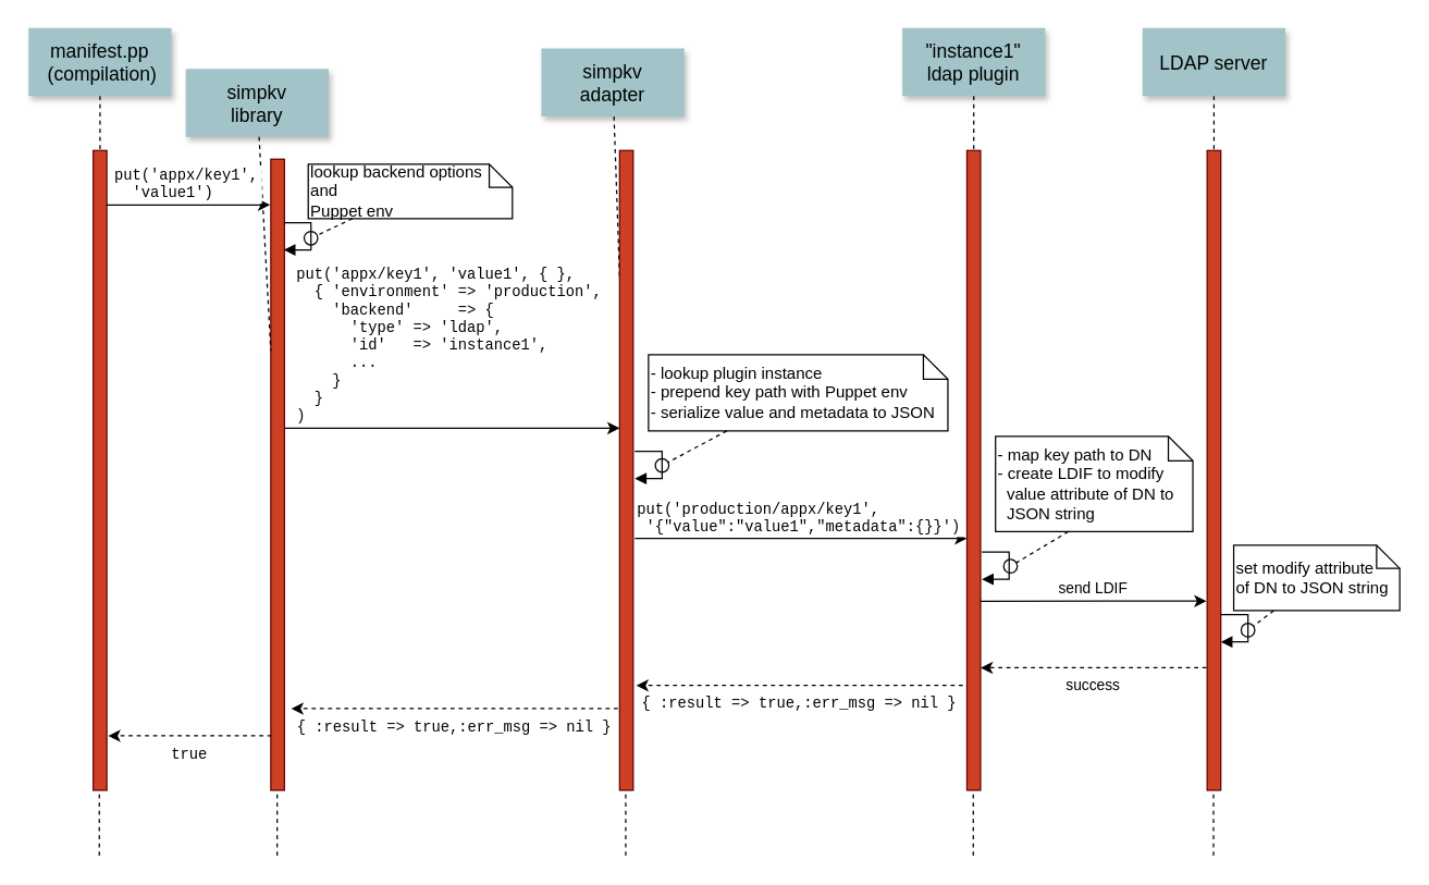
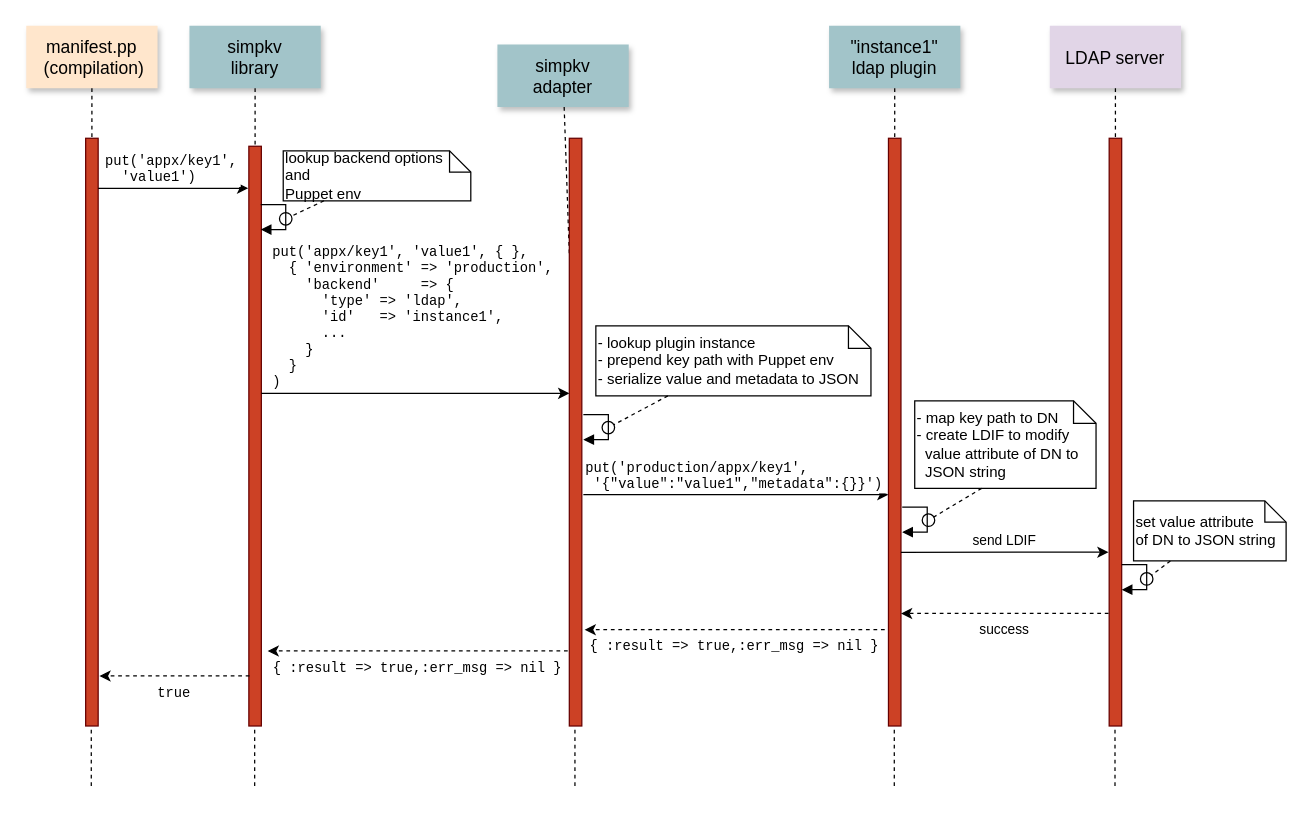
  <mxCell id="0" />
  <mxCell id="1" parent="0" />
  <mxCell id="2" value="" style="group" parent="1" vertex="1" connectable="0"><mxGeometry x="20.5" y="20" width="1007.5" height="608" as="geometry" /></mxCell>
  <mxCell id="3" value="" style="fillColor=#CC4125;strokeColor=#660000" parent="2" vertex="1"><mxGeometry x="47.5" y="90" width="10" height="470" as="geometry" /></mxCell>
- <mxCell id="4" value="manifest.pp&#10; (compilation)" style="shadow=1;fillColor=#A2C4C9;strokeColor=none;fontSize=14;" parent="2" vertex="1"><mxGeometry width="105" height="50" as="geometry" /></mxCell>
+ <mxCell id="4" value="manifest.pp&#10; (compilation)" style="shadow=1;fillColor=#ffe6cc;strokeColor=none;fontSize=14;" parent="2" vertex="1"><mxGeometry width="105" height="50" as="geometry" /></mxCell>
  <mxCell id="5" value="" style="fillColor=#CC4125;strokeColor=#660000" parent="2" vertex="1"><mxGeometry x="178" y="96.39" width="10" height="463.61" as="geometry" /></mxCell>
- <mxCell id="6" value="simpkv&#10;library" style="shadow=1;fillColor=#A2C4C9;strokeColor=none;fontSize=14;" parent="2" vertex="1"><mxGeometry x="115.5" y="30" width="105" height="50" as="geometry" /></mxCell>
+ <mxCell id="6" value="simpkv&#10;library" style="shadow=1;fillColor=#A2C4C9;strokeColor=none;fontSize=14;" parent="2" vertex="1"><mxGeometry x="130.5" width="105" height="50" as="geometry" /></mxCell>
  <mxCell id="7" value="" style="edgeStyle=none;endArrow=none;dashed=1" parent="2" source="6" target="5" edge="1"><mxGeometry x="-164.5" y="-60" width="100" height="100" as="geometry"><mxPoint x="182.759" y="50" as="sourcePoint" /><mxPoint x="183.076" y="105" as="targetPoint" /></mxGeometry></mxCell>
  <mxCell id="8" value="put('appx/key1',&#10;  'value1')" style="edgeStyle=elbowEdgeStyle;elbow=vertical;verticalLabelPosition=top;verticalAlign=bottom;fontFamily=Courier New;align=left;" parent="2" edge="1"><mxGeometry x="-152.5" y="-60" width="100" height="100" as="geometry"><mxPoint x="57.5" y="130" as="sourcePoint" /><mxPoint x="177.5" y="130" as="targetPoint" /><mxPoint x="-56" as="offset" /></mxGeometry></mxCell>
  <mxCell id="9" value="simpkv&#10;adapter" style="shadow=1;fillColor=#A2C4C9;strokeColor=none;fontSize=14;" parent="2" vertex="1"><mxGeometry x="376.784" y="15" width="105" height="50" as="geometry" /></mxCell>
  <mxCell id="10" value="" style="edgeStyle=none;endArrow=none;dashed=1;" parent="2" source="9" target="11" edge="1"><mxGeometry x="361.543" y="210" width="100" height="100" as="geometry"><mxPoint x="439.043" y="160.0" as="sourcePoint" /><mxPoint x="439.043" y="180.0" as="targetPoint" /></mxGeometry></mxCell>
  <mxCell id="11" value="" style="fillColor=#CC4125;strokeColor=#660000" parent="2" vertex="1"><mxGeometry x="434.28" y="90" width="10" height="470" as="geometry" /></mxCell>
  <mxCell id="12" value="put('appx/key1', 'value1', { }, &#10;  { 'environment' =&gt; 'production',&#10;    'backend'     =&gt; {&#10;      'type' =&gt; 'ldap',&#10;      'id'   =&gt; 'instance1',&#10;      ...&#10;    }&#10;  }&#10;)" style="edgeStyle=elbowEdgeStyle;elbow=vertical;verticalLabelPosition=top;verticalAlign=bottom;align=left;exitX=1;exitY=0.5;exitDx=0;exitDy=0;entryX=-0.396;entryY=0.436;entryDx=0;entryDy=0;entryPerimeter=0;fontFamily=Courier New;" parent="2" edge="1"><mxGeometry x="-164.5" y="-106" width="100" height="100" as="geometry"><mxPoint x="188" y="294" as="sourcePoint" /><mxPoint x="434.28" y="293.5" as="targetPoint" /><Array as="points" /><mxPoint x="-116" as="offset" /></mxGeometry></mxCell>
  <mxCell id="13" value="" style="fillColor=#CC4125;strokeColor=#660000" parent="2" vertex="1"><mxGeometry x="689.5" y="90" width="10" height="470" as="geometry" /></mxCell>
  <mxCell id="14" value="&quot;instance1&quot;&#10;ldap plugin" style="shadow=1;fillColor=#A2C4C9;strokeColor=none;fontSize=14;" parent="2" vertex="1"><mxGeometry x="642" width="105" height="50" as="geometry" /></mxCell>
  <mxCell id="15" value="" style="edgeStyle=none;endArrow=none;dashed=1" parent="2" source="14" target="13" edge="1"><mxGeometry x="633.988" y="115.0" width="100" height="100" as="geometry"><mxPoint x="694.153" y="50" as="sourcePoint" /><mxPoint x="694.153" y="200" as="targetPoint" /></mxGeometry></mxCell>
- <mxCell id="16" value="LDAP server" style="shadow=1;fillColor=#A2C4C9;strokeColor=none;fontSize=14;" parent="2" vertex="1"><mxGeometry x="818.5" width="105" height="50" as="geometry" /></mxCell>
+ <mxCell id="16" value="LDAP server" style="shadow=1;fillColor=#e1d5e7;strokeColor=none;fontSize=14;" parent="2" vertex="1"><mxGeometry x="818.5" width="105" height="50" as="geometry" /></mxCell>
  <mxCell id="17" value="" style="edgeStyle=none;endArrow=none;dashed=1" parent="2" source="16" target="18" edge="1"><mxGeometry x="795.835" y="105" width="100" height="100" as="geometry"><mxPoint x="870.759" y="50" as="sourcePoint" /><mxPoint x="871.076" y="105" as="targetPoint" /></mxGeometry></mxCell>
  <mxCell id="18" value="" style="fillColor=#CC4125;strokeColor=#660000" parent="2" vertex="1"><mxGeometry x="866" y="90" width="10" height="470" as="geometry" /></mxCell>
  <mxCell id="19" value="put('production/appx/key1',&#10; '{&quot;value&quot;:&quot;value1&quot;,&quot;metadata&quot;:{}}')" style="edgeStyle=elbowEdgeStyle;elbow=vertical;verticalLabelPosition=top;verticalAlign=bottom;fontFamily=Courier New;align=left;" parent="2" edge="1"><mxGeometry x="-164.5" y="-106" width="100" height="100" as="geometry"><mxPoint x="445.5" y="375" as="sourcePoint" /><mxPoint x="689.5" y="375" as="targetPoint" /><Array as="points"><mxPoint x="519.5" y="375" /></Array><mxPoint x="-122" as="offset" /></mxGeometry></mxCell>
  <mxCell id="20" value="{ :result =&gt; true,:err_msg =&gt; nil }" style="edgeStyle=elbowEdgeStyle;elbow=vertical;dashed=1;verticalLabelPosition=bottom;verticalAlign=top;fontFamily=Courier New;" parent="2" edge="1"><mxGeometry x="212" y="432" width="100" height="100" as="geometry"><mxPoint x="433" y="500" as="sourcePoint" /><mxPoint x="193" y="500" as="targetPoint" /><Array as="points"><mxPoint x="255" y="500" /></Array></mxGeometry></mxCell>
  <mxCell id="21" value="" style="edgeStyle=elbowEdgeStyle;elbow=horizontal;endArrow=none;dashed=1" parent="2" source="4" target="3" edge="1"><mxGeometry x="77.5" y="250" width="100" height="100" as="geometry"><mxPoint x="77.5" y="350" as="sourcePoint" /><mxPoint x="177.5" y="250" as="targetPoint" /></mxGeometry></mxCell>
  <mxCell id="22" value="send LDIF" style="edgeStyle=elbowEdgeStyle;elbow=vertical;verticalLabelPosition=top;verticalAlign=bottom;" parent="2" edge="1"><mxGeometry x="569.5" y="391.736" width="100" height="100" as="geometry"><mxPoint x="699.5" y="421.13" as="sourcePoint" /><mxPoint x="865.5" y="421" as="targetPoint" /><Array as="points" /></mxGeometry></mxCell>
  <mxCell id="23" value="success" style="edgeStyle=elbowEdgeStyle;elbow=vertical;dashed=1;verticalLabelPosition=bottom;verticalAlign=top" parent="2" edge="1"><mxGeometry x="579.5" y="450.653" width="100" height="100" as="geometry"><mxPoint x="865.5" y="470" as="sourcePoint" /><mxPoint x="699.5" y="470.047" as="targetPoint" /><Array as="points" /></mxGeometry></mxCell>
  <mxCell id="24" value="lookup backend options and&#10;Puppet env" style="shape=note;align=left;whiteSpace=wrap;fontSize=12;size=17;" parent="2" vertex="1"><mxGeometry x="205.5" y="100" width="150" height="40" as="geometry" /></mxCell>
  <mxCell id="25" value="" style="edgeStyle=none;endArrow=none;dashed=1" parent="2" source="24" target="27" edge="1"><mxGeometry x="865.5" y="159" width="100" height="100" as="geometry"><mxPoint x="232.574" y="159" as="sourcePoint" /><mxPoint x="965.5" y="159" as="targetPoint" /></mxGeometry></mxCell>
  <mxCell id="26" value="" style="edgeStyle=none;endArrow=none;dashed=1;entryX=0.25;entryY=1;entryDx=0;entryDy=0;" parent="2" edge="1"><mxGeometry x="214.231" y="446.697" width="100" height="100" as="geometry"><mxPoint x="182.66" y="608" as="sourcePoint" /><mxPoint x="182.66" y="560.0" as="targetPoint" /></mxGeometry></mxCell>
  <mxCell id="27" value="" style="ellipse;fillColor=none" parent="2" vertex="1"><mxGeometry x="202.5" y="149.394" width="10.0" height="10" as="geometry" /></mxCell>
  <mxCell id="28" value="" style="edgeStyle=orthogonalEdgeStyle;html=1;align=left;spacingLeft=2;endArrow=block;rounded=0;entryX=1;entryY=0;" parent="2" edge="1"><mxGeometry relative="1" as="geometry"><mxPoint x="187.5" y="143" as="sourcePoint" /><Array as="points"><mxPoint x="207.5" y="143" /></Array><mxPoint x="187.5" y="163" as="targetPoint" /></mxGeometry></mxCell>
  <mxCell id="29" value="- lookup plugin instance&#10;- prepend key path with Puppet env&#10;- serialize value and metadata to JSON" style="shape=note;align=left;whiteSpace=wrap;fontSize=12;size=18;" parent="2" vertex="1"><mxGeometry x="455.5" y="240" width="220" height="56" as="geometry" /></mxCell>
  <mxCell id="30" value="" style="edgeStyle=none;endArrow=none;dashed=1" parent="2" source="29" target="31" edge="1"><mxGeometry x="1113.5" y="347" width="100" height="100" as="geometry"><mxPoint x="480.574" y="347" as="sourcePoint" /><mxPoint x="1213.5" y="347" as="targetPoint" /></mxGeometry></mxCell>
  <mxCell id="31" value="" style="ellipse;fillColor=none" parent="2" vertex="1"><mxGeometry x="460.5" y="316.394" width="10.0" height="10" as="geometry" /></mxCell>
  <mxCell id="32" value="" style="edgeStyle=orthogonalEdgeStyle;html=1;align=left;spacingLeft=2;endArrow=block;rounded=0;entryX=1;entryY=0;" parent="2" edge="1"><mxGeometry relative="1" as="geometry"><mxPoint x="445.5" y="311" as="sourcePoint" /><Array as="points"><mxPoint x="465.5" y="311" /></Array><mxPoint x="445.5" y="331" as="targetPoint" /></mxGeometry></mxCell>
  <mxCell id="33" value="- map key path to DN&#10;- create LDIF to modify&#10;  value attribute of DN to&#10;  JSON string" style="shape=note;align=left;whiteSpace=wrap;fontSize=12;size=18;" parent="2" vertex="1"><mxGeometry x="710.5" y="300" width="145" height="70" as="geometry" /></mxCell>
  <mxCell id="34" value="" style="ellipse;fillColor=none" parent="2" vertex="1"><mxGeometry x="716.5" y="390.394" width="10.0" height="10" as="geometry" /></mxCell>
  <mxCell id="35" value="" style="edgeStyle=orthogonalEdgeStyle;html=1;align=left;spacingLeft=2;endArrow=block;rounded=0;entryX=1;entryY=0;" parent="2" edge="1"><mxGeometry relative="1" as="geometry"><mxPoint x="700.5" y="385" as="sourcePoint" /><Array as="points"><mxPoint x="720.5" y="385" /></Array><mxPoint x="700.5" y="405" as="targetPoint" /></mxGeometry></mxCell>
  <mxCell id="36" value="" style="edgeStyle=none;endArrow=none;dashed=1" parent="2" edge="1"><mxGeometry x="1372.28" y="421" width="100" height="100" as="geometry"><mxPoint x="763.98" y="370" as="sourcePoint" /><mxPoint x="725.5" y="393" as="targetPoint" /></mxGeometry></mxCell>
- <mxCell id="37" value="set modify attribute&#10;of DN to JSON string" style="shape=note;align=left;whiteSpace=wrap;fontSize=12;size=17;" parent="2" vertex="1"><mxGeometry x="885.5" y="380" width="122" height="48" as="geometry" /></mxCell>
+ <mxCell id="37" value="set value attribute&#10;of DN to JSON string" style="shape=note;align=left;whiteSpace=wrap;fontSize=12;size=17;" parent="2" vertex="1"><mxGeometry x="885.5" y="380" width="122" height="48" as="geometry" /></mxCell>
  <mxCell id="38" value="" style="edgeStyle=none;endArrow=none;dashed=1" parent="2" source="37" target="39" edge="1"><mxGeometry x="1554" y="447" width="100" height="100" as="geometry"><mxPoint x="921.074" y="447" as="sourcePoint" /><mxPoint x="1654" y="447" as="targetPoint" /></mxGeometry></mxCell>
  <mxCell id="39" value="" style="ellipse;fillColor=none" parent="2" vertex="1"><mxGeometry x="891" y="437.394" width="10.0" height="10" as="geometry" /></mxCell>
  <mxCell id="40" value="" style="edgeStyle=orthogonalEdgeStyle;html=1;align=left;spacingLeft=2;endArrow=block;rounded=0;entryX=1;entryY=0;" parent="2" edge="1"><mxGeometry relative="1" as="geometry"><mxPoint x="876" y="431" as="sourcePoint" /><Array as="points"><mxPoint x="896" y="431" /></Array><mxPoint x="876" y="451" as="targetPoint" /></mxGeometry></mxCell>
  <mxCell id="41" value="{ :result =&gt; true,:err_msg =&gt; nil }" style="edgeStyle=elbowEdgeStyle;elbow=vertical;dashed=1;verticalLabelPosition=bottom;verticalAlign=top;fontFamily=Courier New;" parent="2" edge="1"><mxGeometry x="465.5" y="415" width="100" height="100" as="geometry"><mxPoint x="686.5" y="483" as="sourcePoint" /><mxPoint x="446.5" y="483" as="targetPoint" /><Array as="points"><mxPoint x="508.5" y="483" /></Array></mxGeometry></mxCell>
  <mxCell id="42" value="true" style="edgeStyle=elbowEdgeStyle;elbow=vertical;dashed=1;verticalLabelPosition=bottom;verticalAlign=top;fontFamily=Courier New;" parent="2" edge="1"><mxGeometry x="-119" y="500.653" width="100" height="100" as="geometry"><mxPoint x="178.5" y="520" as="sourcePoint" /><mxPoint x="58.5" y="520" as="targetPoint" /><Array as="points" /></mxGeometry></mxCell>
  <mxCell id="43" value="" style="edgeStyle=none;endArrow=none;dashed=1;entryX=0.25;entryY=1;entryDx=0;entryDy=0;" parent="2" edge="1"><mxGeometry x="83.571" y="446.697" width="100" height="100" as="geometry"><mxPoint x="52" y="608" as="sourcePoint" /><mxPoint x="52" y="560" as="targetPoint" /></mxGeometry></mxCell>
  <mxCell id="44" value="" style="edgeStyle=none;endArrow=none;dashed=1;entryX=0.25;entryY=1;entryDx=0;entryDy=0;" parent="2" edge="1"><mxGeometry x="470.351" y="446.697" width="100" height="100" as="geometry"><mxPoint x="438.78" y="608" as="sourcePoint" /><mxPoint x="438.78" y="560.0" as="targetPoint" /></mxGeometry></mxCell>
  <mxCell id="45" value="" style="edgeStyle=none;endArrow=none;dashed=1;entryX=0.25;entryY=1;entryDx=0;entryDy=0;" parent="2" edge="1"><mxGeometry x="725.731" y="446.697" width="100" height="100" as="geometry"><mxPoint x="694.16" y="608" as="sourcePoint" /><mxPoint x="694.16" y="560.0" as="targetPoint" /></mxGeometry></mxCell>
  <mxCell id="46" value="" style="edgeStyle=none;endArrow=none;dashed=1;entryX=0.25;entryY=1;entryDx=0;entryDy=0;" parent="2" edge="1"><mxGeometry x="902.231" y="446.697" width="100" height="100" as="geometry"><mxPoint x="870.66" y="608" as="sourcePoint" /><mxPoint x="870.66" y="560.0" as="targetPoint" /></mxGeometry></mxCell>
